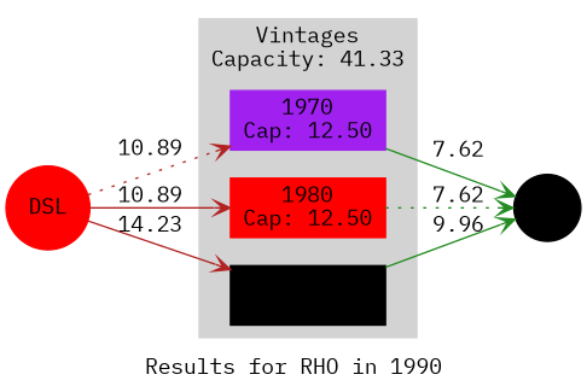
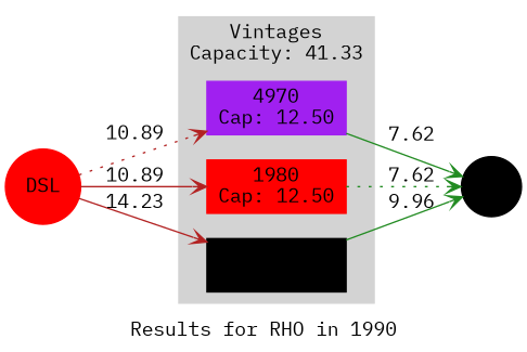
  strict digraph {
    compound=True
    concentrate=True
    label="Results for RHO in 1990"
    rankdir=LR
    splines=False
    fontname="IBM Plex Mono"
    node [color=red shape=box style=filled fontname="IBM Plex Mono"]
    edge [arrowhead=vee color=forestgreen style=solid fontname="IBM Plex Mono"]
-   n1 [color=purple label="1970\nCap: 12.50"]
+   n1 [color=purple label="4970\nCap: 12.50"]
    n2 [label="1980\nCap: 12.50"]
    n3 [color=black label="1990\nCap: 16.33"]
    DSL [fontcolor=black shape=circle]
    RH [color=black fontcolor=black shape=circle]
    subgraph cluster_1 {
      color=lightgrey
      label="Vintages\nCapacity: 41.33"
      style=filled
      n1
      n2
      n3
    }
    subgraph sub_2 {
      DSL
      RH
    }
    subgraph sub_3 {
      n1
      n2
      n3
      DSL
    }
    subgraph sub_4 {
      n1
      n2
      n3
      RH
    }
    n1 -> RH [label=7.62]
    n2 -> RH [label=7.62 style=dotted]
    n3 -> RH [label=9.96]
    DSL -> n1 [color=firebrick label=10.89 style=dotted]
    DSL -> n2 [color=firebrick label=10.89]
    DSL -> n3 [color=firebrick label=14.23]
  }
